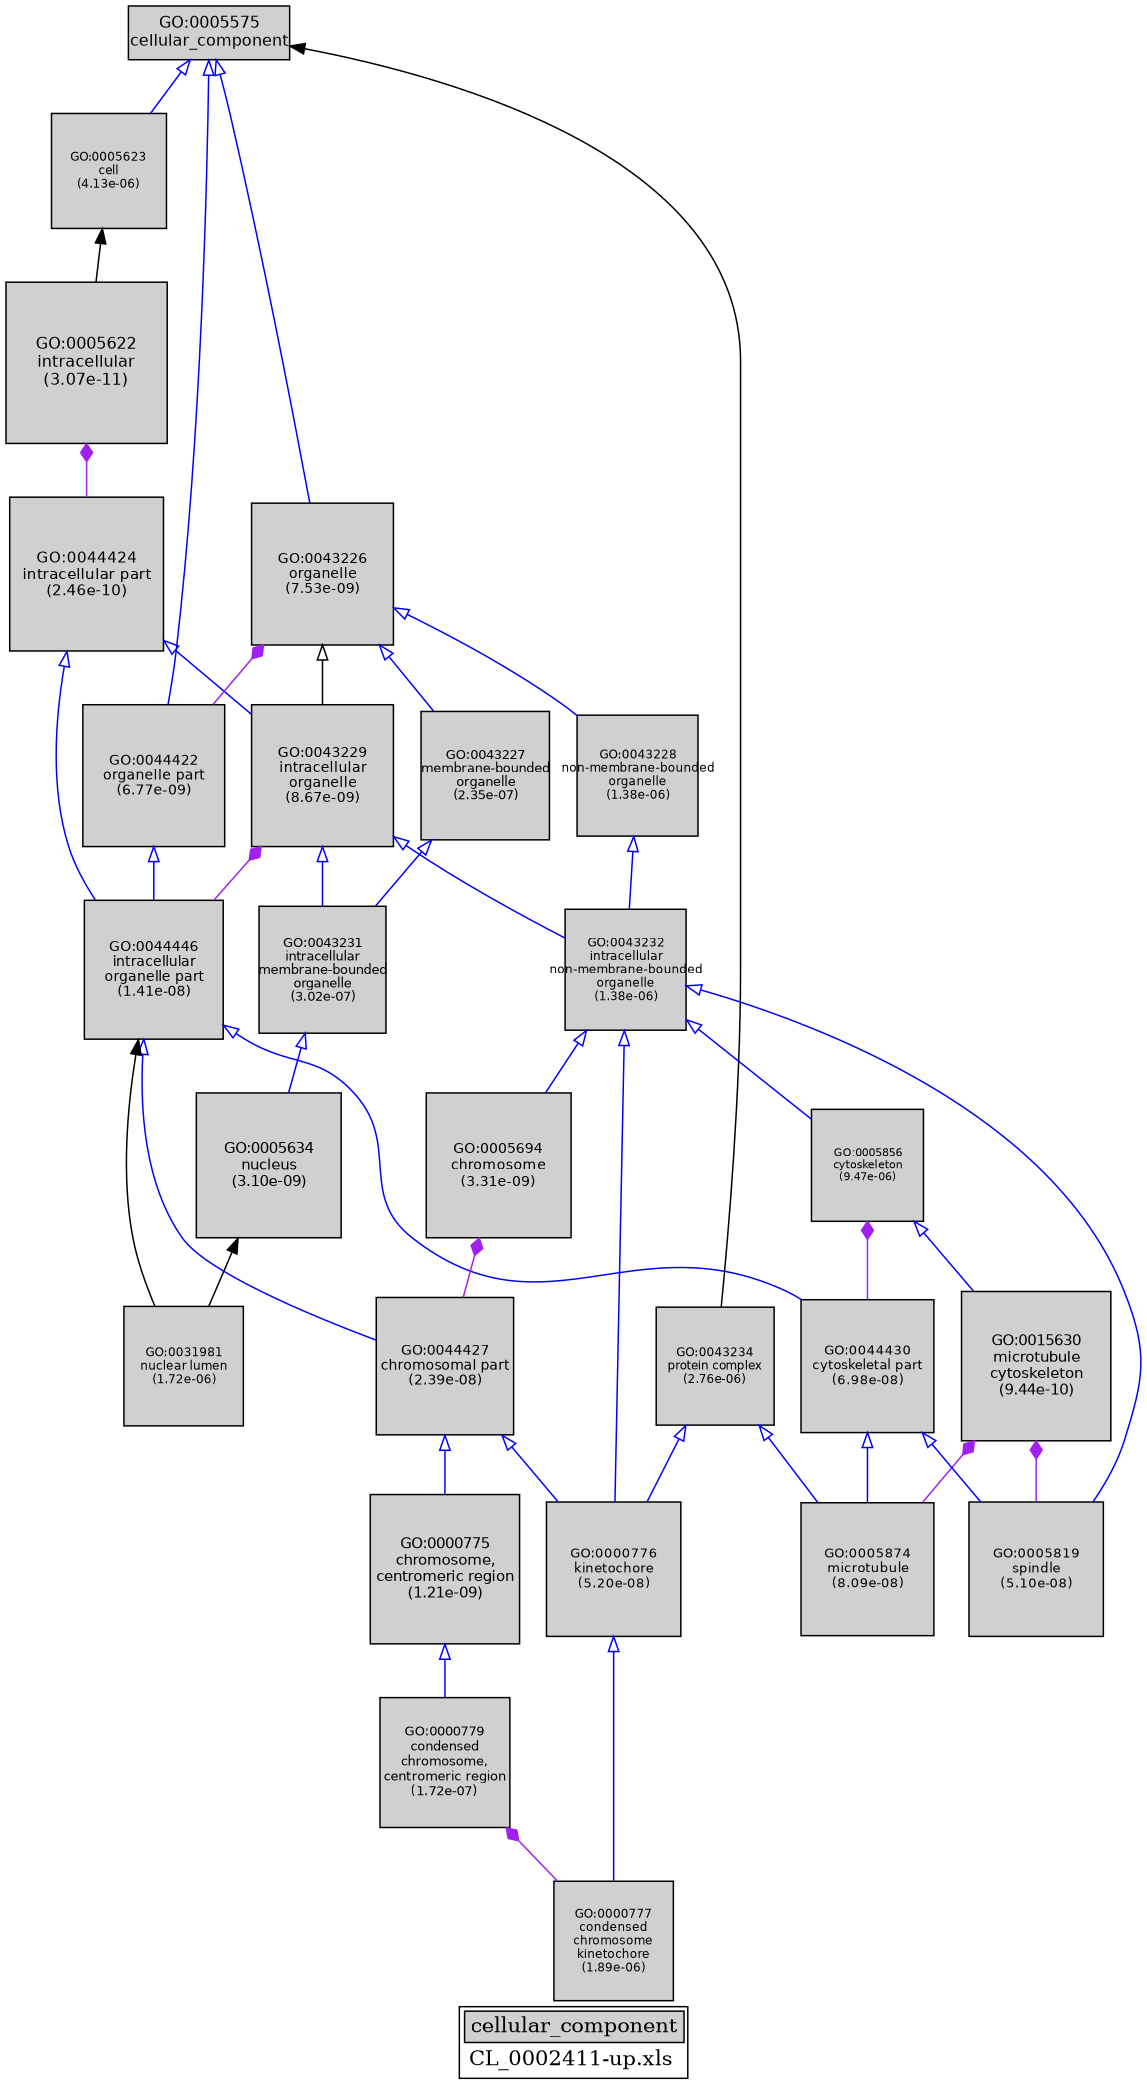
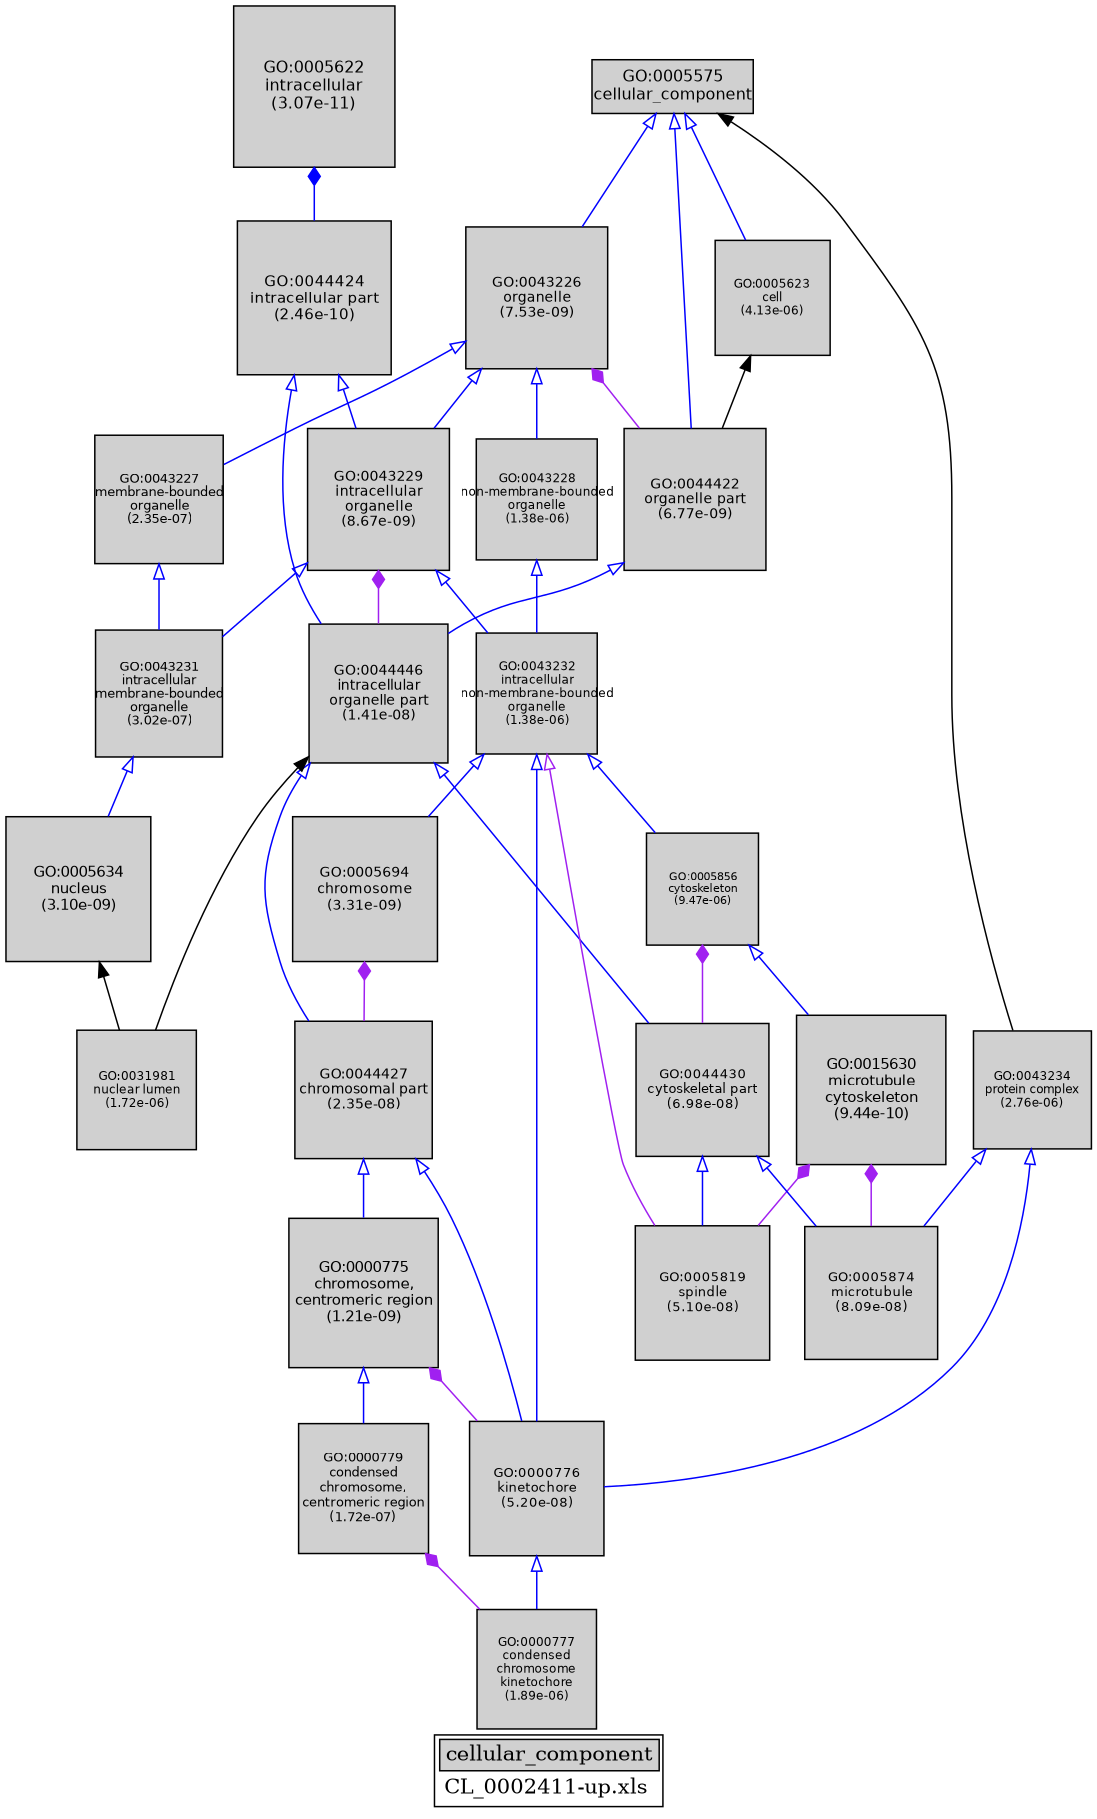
  digraph {
    bgcolor="#FFFFFF"
    label=<<TABLE COLOR="black" BGCOLOR="white"><TR><TD COLSPAN="2" BGCOLOR="#D0D0D0"><FONT COLOR="black">cellular_component</FONT></TD></TR><TR><TD BORDER="0">CL_0002411-up.xls</TD></TR></TABLE>>
    node [color=black fillcolor="#D0D0D0" fixedsize=true fontcolor=black fontname=Helvetica fontsize=10.8 shape=box style=filled]
    edge [arrowtail=empty color=blue dir=back weight=5.0]
-   n1 [fontsize=9.20357946998 height=1.27827492639 label=<<TABLE BORDER="0"><TR><TD>GO:0044427<BR/>chromosomal part<BR/>(2.39e-08)</TD></TR></TABLE>> width=1.27827492639]
+   n1 [fontsize=9.20357946998 height=1.27827492639 label=<<TABLE BORDER="0"><TR><TD>GO:0044427<BR/>chromosomal part<BR/>(2.35e-08)</TD></TR></TABLE>> width=1.27827492639]
    n2 [fontsize=10.3273674519 height=1.43435659054 label=<<TABLE BORDER="0"><TR><TD>GO:0044424<BR/>intracellular part<BR/>(2.46e-10)</TD></TR></TABLE>> width=1.43435659054]
    n3 [fontsize=9.950617212 height=1.38203016833 label=<<TABLE BORDER="0"><TR><TD>GO:0000775<BR/>chromosome,<BR/>centromeric region<BR/>(1.21e-09)</TD></TR></TABLE>> width=1.38203016833]
    n4 [fontsize=9.72079305781 height=1.35011014692 label=<<TABLE BORDER="0"><TR><TD>GO:0005634<BR/>nucleus<BR/>(3.10e-09)</TD></TR></TABLE>> width=1.35011014692]
    n5 [fontsize=8.51649031067 height=1.18284587648 label=<<TABLE BORDER="0"><TR><TD>GO:0043231<BR/>intracellular<BR/>membrane-bounded<BR/>organelle<BR/>(3.02e-07)</TD></TR></TABLE>> width=1.18284587648]
    n6 [fontsize=8.67438440426 height=1.2047756117 label=<<TABLE BORDER="0"><TR><TD>GO:0000779<BR/>condensed<BR/>chromosome,<BR/>centromeric region<BR/>(1.72e-07)</TD></TR></TABLE>> width=1.2047756117]
    n7 [fontsize=7.98396650974 height=1.10888423746 label=<<TABLE BORDER="0"><TR><TD>GO:0000777<BR/>condensed<BR/>chromosome<BR/>kinetochore<BR/>(1.89e-06)</TD></TR></TABLE>> width=1.10888423746]
    n8 [fontsize=9.52624177436 height=1.32308913533 label=<<TABLE BORDER="0"><TR><TD>GO:0044422<BR/>organelle part<BR/>(6.77e-09)</TD></TR></TABLE>> width=1.32308913533]
    n9 [fontsize=9.46374182154 height=1.31440858632 label=<<TABLE BORDER="0"><TR><TD>GO:0043229<BR/>intracellular<BR/>organelle<BR/>(8.67e-09)</TD></TR></TABLE>> width=1.31440858632]
    n10 [fontsize=8.58706347061 height=1.19264770425 label=<<TABLE BORDER="0"><TR><TD>GO:0043227<BR/>membrane-bounded<BR/>organelle<BR/>(2.35e-07)</TD></TR></TABLE>> width=1.19264770425]
    n11 [label=<<TABLE BORDER="0"><TR><TD>GO:0005575<BR/>cellular_component</TD></TR></TABLE>> width=1.5]
    n12 [fontsize=7.86883128242 height=1.09289323367 label=<<TABLE BORDER="0"><TR><TD>GO:0043234<BR/>protein complex<BR/>(2.76e-06)</TD></TR></TABLE>> width=1.09289323367]
    n13 [height=1.5 label=<<TABLE BORDER="0"><TR><TD>GO:0005622<BR/>intracellular<BR/>(3.07e-11)</TD></TR></TABLE>> width=1.5]
    n14 [fontsize=7.74520558742 height=1.07572299825 label=<<TABLE BORDER="0"><TR><TD>GO:0005623<BR/>cell<BR/>(4.13e-06)</TD></TR></TABLE>> width=1.07572299825]
    n15 [fontsize=9.34005162075 height=1.29722939177 label=<<TABLE BORDER="0"><TR><TD>GO:0044446<BR/>intracellular<BR/>organelle part<BR/>(1.41e-08)</TD></TR></TABLE>> width=1.29722939177]
    n16 [fontsize=8.99856665977 height=1.24980092497 label=<<TABLE BORDER="0"><TR><TD>GO:0000776<BR/>kinetochore<BR/>(5.20e-08)</TD></TR></TABLE>> width=1.24980092497]
    n17 [fontsize=8.07710015969 height=1.12181946662 label=<<TABLE BORDER="0"><TR><TD>GO:0043232<BR/>intracellular<BR/>non-membrane-bounded<BR/>organelle<BR/>(1.38e-06)</TD></TR></TABLE>> width=1.12181946662]
    n18 [fontsize=9.00366062629 height=1.25050842032 label=<<TABLE BORDER="0"><TR><TD>GO:0005819<BR/>spindle<BR/>(5.10e-08)</TD></TR></TABLE>> width=1.25050842032]
    n19 [fontsize=9.70487729795 height=1.34789962472 label=<<TABLE BORDER="0"><TR><TD>GO:0005694<BR/>chromosome<BR/>(3.31e-09)</TD></TR></TABLE>> width=1.34789962472]
    n20 [fontsize=8.0120950251 height=1.11279097571 label=<<TABLE BORDER="0"><TR><TD>GO:0031981<BR/>nuclear lumen<BR/>(1.72e-06)</TD></TR></TABLE>> width=1.11279097571]
    n21 [fontsize=10.009944357 height=1.39027004958 label=<<TABLE BORDER="0"><TR><TD>GO:0015630<BR/>microtubule<BR/>cytoskeleton<BR/>(9.44e-10)</TD></TR></TABLE>> width=1.39027004958]
    n22 [fontsize=9.4992957636 height=1.31934663383 label=<<TABLE BORDER="0"><TR><TD>GO:0043226<BR/>organelle<BR/>(7.53e-09)</TD></TR></TABLE>> width=1.31934663383]
    n23 [fontsize=8.07710015969 height=1.12181946662 label=<<TABLE BORDER="0"><TR><TD>GO:0043228<BR/>non-membrane-bounded<BR/>organelle<BR/>(1.38e-06)</TD></TR></TABLE>> width=1.12181946662]
    n24 [fontsize=8.87971290214 height=1.23329345863 label=<<TABLE BORDER="0"><TR><TD>GO:0005874<BR/>microtubule<BR/>(8.09e-08)</TD></TR></TABLE>> width=1.23329345863]
    n25 [fontsize=7.4837090211 height=1.03940403071 label=<<TABLE BORDER="0"><TR><TD>GO:0005856<BR/>cytoskeleton<BR/>(9.47e-06)</TD></TR></TABLE>> width=1.03940403071]
    n26 [fontsize=8.91943401689 height=1.23881028012 label=<<TABLE BORDER="0"><TR><TD>GO:0044430<BR/>cytoskeletal part<BR/>(6.98e-08)</TD></TR></TABLE>> width=1.23881028012]
    subgraph sub_1 {
      n1
      n2
      n3
      n4
      n5
      n6
      n7
      n8
      n9
      n10
      n11
      n12
      n13
      n14
      n15
      n16
      n17
      n18
      n19
      n20
      n21
      n22
      n23
      n24
      n25
      n26
    }
    subgraph sub_2 {
      n20
      subgraph sub_3 {
        subgraph sub_4 {
        }
        subgraph sub_5 {
        }
      }
      subgraph sub_6 {
        n1
        n2
        n3
        n6
        n7
        n8
        n9
        n13
        n15
        n16
        n18
        n19
        n21
        n22
        n24
        n25
        n26
      }
      subgraph sub_7 {
        n1
        n2
        n3
        n4
        n5
        n6
        n7
        n8
        n9
        n10
        n11
        n12
        n14
        n15
        n16
        n17
        n18
        n19
        n21
        n22
        n23
        n24
        n25
        n26
      }
    }
    n1 -> n3
    n1 -> n16
    n2 -> n9
    n2 -> n15
    n3 -> n6
+   n3 -> n16 [arrowtail=diamond color=purple weight=2.5]
    n4 -> n20 [weight=1 arrowtail="" color=""]
    n5 -> n4
    n6 -> n7 [arrowtail=diamond color=purple weight=2.5]
    n8 -> n15
    n9 -> n5
    n9 -> n15 [arrowtail=diamond color=purple weight=2.5]
    n9 -> n17
    n10 -> n5
    n11 -> n8
    n11 -> n12 [weight=1 arrowtail="" color=""]
    n11 -> n14
    n11 -> n22
    n12 -> n16
    n12 -> n24
-   n13 -> n2 [arrowtail=diamond color=purple weight=2.5]
-   n14 -> n13 [weight=1 arrowtail="" color=""]
+   n13 -> n2 [arrowtail=diamond weight=2.5]
+   n14 -> n8 [weight=1 arrowtail="" color=""]
    n15 -> n1
    n15 -> n20 [weight=1 arrowtail="" color=""]
    n15 -> n26
    n16 -> n7
    n17 -> n16
-   n17 -> n18
+   n17 -> n18 [color=purple]
    n17 -> n19
    n17 -> n25
    n19 -> n1 [arrowtail=diamond color=purple weight=2.5]
    n21 -> n18 [arrowtail=diamond color=purple weight=2.5]
    n21 -> n24 [arrowtail=diamond color=purple weight=2.5]
    n22 -> n8 [arrowtail=diamond color=purple weight=2.5]
-   n22 -> n9 [color=black]
+   n22 -> n9
    n22 -> n10
    n22 -> n23
    n23 -> n17
    n25 -> n21
    n25 -> n26 [arrowtail=diamond color=purple weight=2.5]
    n26 -> n18
    n26 -> n24
  }
